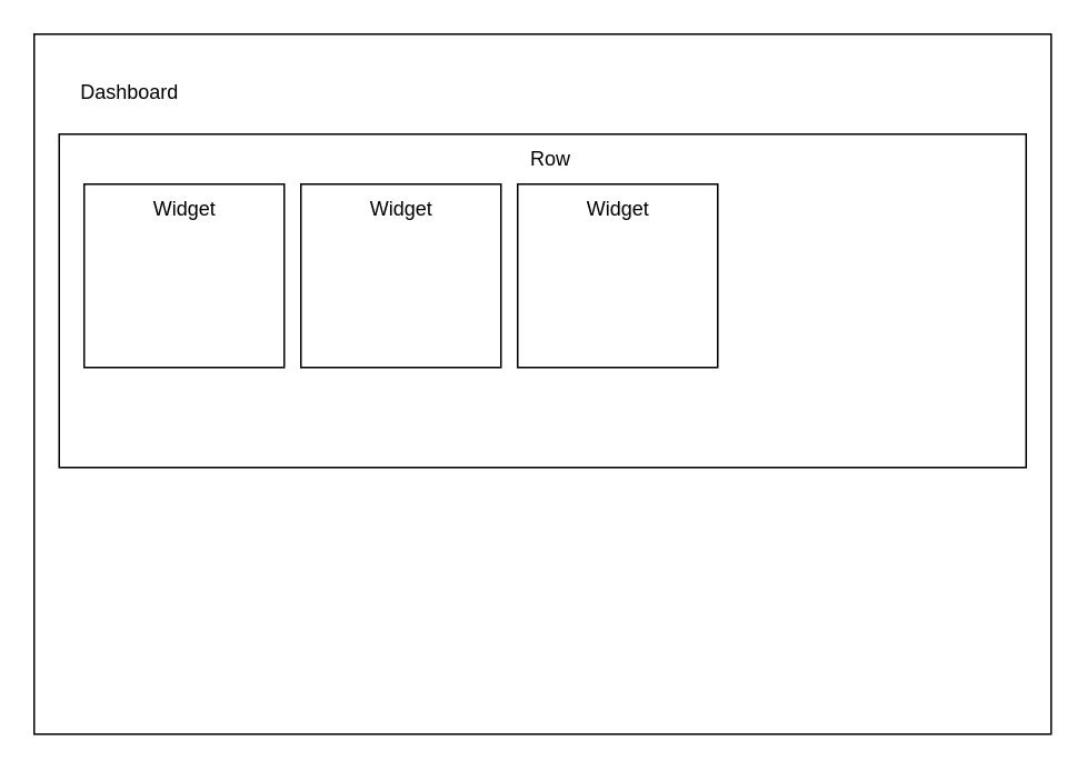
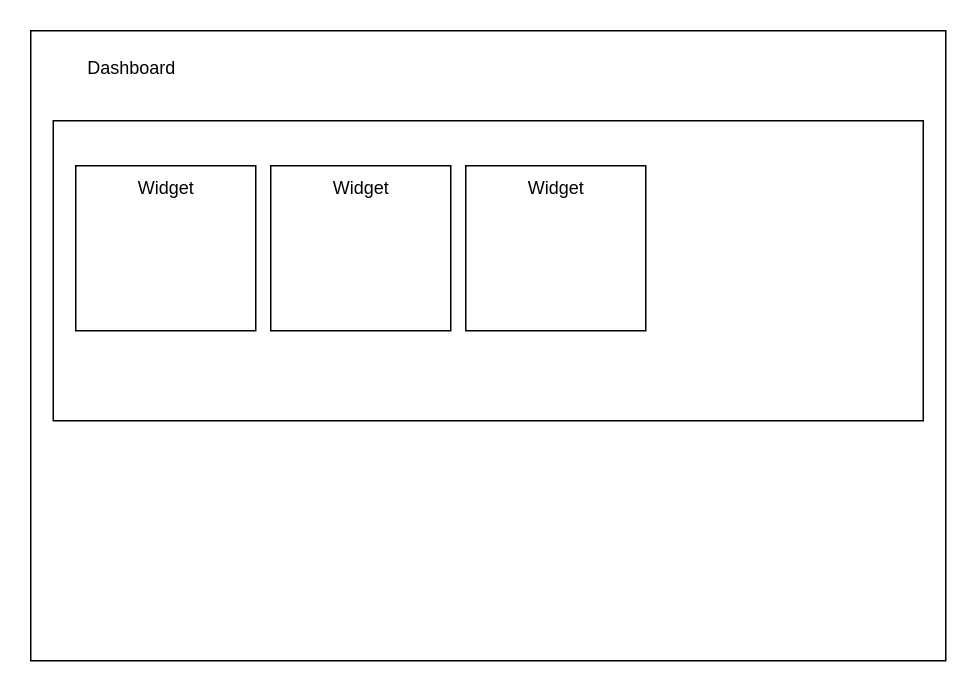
  <mxCell id="0" />
  <mxCell id="1" parent="0" />
  <mxCell id="2" value="" style="rounded=0;whiteSpace=wrap;html=1;" vertex="1" parent="1"><mxGeometry x="20" y="20" width="610" height="420" as="geometry" /></mxCell>
  <mxCell id="3" value="" style="rounded=0;whiteSpace=wrap;html=1;" vertex="1" parent="1"><mxGeometry x="35" y="80" width="580" height="200" as="geometry" /></mxCell>
  <mxCell id="4" value="" style="rounded=0;whiteSpace=wrap;html=1;" vertex="1" parent="1"><mxGeometry x="50" y="110" width="120" height="110" as="geometry" /></mxCell>
- <mxCell id="5" value="Dashboard" style="text;html=1;strokeColor=none;fillColor=none;align=center;verticalAlign=middle;whiteSpace=wrap;rounded=0;" vertex="1" parent="1"><mxGeometry x="25" y="40" width="105" height="30" as="geometry" /></mxCell>
+ <mxCell id="5" value="Dashboard" style="text;html=1;strokeColor=none;fillColor=none;align=center;verticalAlign=middle;whiteSpace=wrap;rounded=0;" vertex="1" parent="1"><mxGeometry x="35" y="30" width="105" height="30" as="geometry" /></mxCell>
  <mxCell id="6" value="Widget" style="text;html=1;strokeColor=none;fillColor=none;align=center;verticalAlign=middle;whiteSpace=wrap;rounded=0;" vertex="1" parent="1"><mxGeometry x="57.5" y="110" width="105" height="30" as="geometry" /></mxCell>
- <mxCell id="7" value="Row" style="text;html=1;strokeColor=none;fillColor=none;align=center;verticalAlign=middle;whiteSpace=wrap;rounded=0;" vertex="1" parent="1"><mxGeometry x="300" y="80" width="60" height="30" as="geometry" /></mxCell>
  <mxCell id="8" value="" style="rounded=0;whiteSpace=wrap;html=1;" vertex="1" parent="1"><mxGeometry x="180" y="110" width="120" height="110" as="geometry" /></mxCell>
  <mxCell id="9" value="Widget" style="text;html=1;strokeColor=none;fillColor=none;align=center;verticalAlign=middle;whiteSpace=wrap;rounded=0;" vertex="1" parent="1"><mxGeometry x="187.5" y="110" width="105" height="30" as="geometry" /></mxCell>
  <mxCell id="10" value="" style="rounded=0;whiteSpace=wrap;html=1;" vertex="1" parent="1"><mxGeometry x="310" y="110" width="120" height="110" as="geometry" /></mxCell>
  <mxCell id="11" value="Widget" style="text;html=1;strokeColor=none;fillColor=none;align=center;verticalAlign=middle;whiteSpace=wrap;rounded=0;" vertex="1" parent="1"><mxGeometry x="317.5" y="110" width="105" height="30" as="geometry" /></mxCell>
